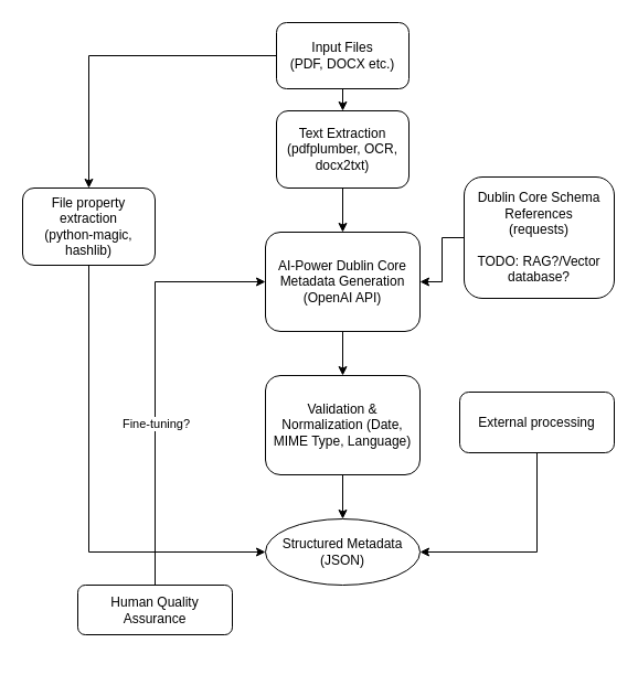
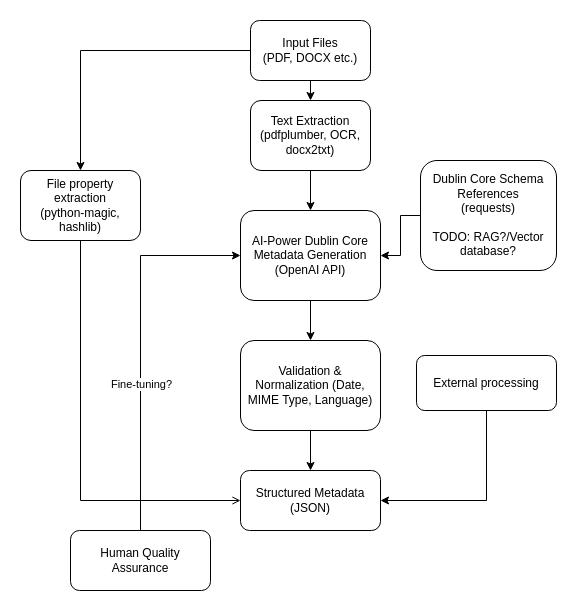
  <mxCell id="0" />
  <mxCell id="1" parent="0" />
  <mxCell id="2" style="edgeStyle=orthogonalEdgeStyle;rounded=0;orthogonalLoop=1;jettySize=auto;html=1;exitX=0.5;exitY=1;exitDx=0;exitDy=0;entryX=0.5;entryY=0;entryDx=0;entryDy=0;" edge="1" parent="1" source="4" target="6"><mxGeometry relative="1" as="geometry" /></mxCell>
  <mxCell id="3" style="edgeStyle=orthogonalEdgeStyle;rounded=0;orthogonalLoop=1;jettySize=auto;html=1;exitX=0;exitY=0.5;exitDx=0;exitDy=0;entryX=0.5;entryY=0;entryDx=0;entryDy=0;" edge="1" parent="1" source="4" target="14"><mxGeometry relative="1" as="geometry" /></mxCell>
  <mxCell id="4" value="Input Files&lt;div&gt;(PDF, DOCX etc.)&lt;/div&gt;" style="rounded=1;whiteSpace=wrap;html=1;fontSize=12;glass=0;strokeWidth=1;shadow=0;verticalAlign=middle;" parent="1" vertex="1"><mxGeometry x="250" y="20" width="120" height="60" as="geometry" /></mxCell>
  <mxCell id="5" style="edgeStyle=orthogonalEdgeStyle;rounded=0;orthogonalLoop=1;jettySize=auto;html=1;exitX=0.5;exitY=1;exitDx=0;exitDy=0;entryX=0.5;entryY=0;entryDx=0;entryDy=0;" edge="1" parent="1" source="6" target="8"><mxGeometry relative="1" as="geometry" /></mxCell>
  <mxCell id="6" value="Text Extraction&lt;div&gt;(pdfplumber, OCR, docx2txt&lt;span style=&quot;background-color: transparent; color: light-dark(rgb(0, 0, 0), rgb(255, 255, 255));&quot;&gt;)&lt;/span&gt;&lt;/div&gt;" style="rounded=1;whiteSpace=wrap;html=1;fontSize=12;glass=0;strokeWidth=1;shadow=0;verticalAlign=middle;" vertex="1" parent="1"><mxGeometry x="250" y="100" width="120" height="70" as="geometry" /></mxCell>
  <mxCell id="7" style="edgeStyle=orthogonalEdgeStyle;rounded=0;orthogonalLoop=1;jettySize=auto;html=1;exitX=0.5;exitY=1;exitDx=0;exitDy=0;entryX=0.5;entryY=0;entryDx=0;entryDy=0;" edge="1" parent="1" source="8" target="11"><mxGeometry relative="1" as="geometry" /></mxCell>
  <mxCell id="8" value="AI-Power Dublin Core Metadata Generation (OpenAI API&lt;span style=&quot;background-color: transparent; color: light-dark(rgb(0, 0, 0), rgb(255, 255, 255));&quot;&gt;)&lt;/span&gt;" style="rounded=1;whiteSpace=wrap;html=1;fontSize=12;glass=0;strokeWidth=1;shadow=0;verticalAlign=middle;" vertex="1" parent="1"><mxGeometry x="240" y="210" width="140" height="90" as="geometry" /></mxCell>
  <mxCell id="9" style="edgeStyle=orthogonalEdgeStyle;rounded=0;orthogonalLoop=1;jettySize=auto;html=1;exitX=0;exitY=0.5;exitDx=0;exitDy=0;entryX=1;entryY=0.5;entryDx=0;entryDy=0;" edge="1" parent="1" source="10" target="8"><mxGeometry relative="1" as="geometry" /></mxCell>
  <mxCell id="10" value="Dublin Core Schema References&lt;div&gt;(requests)&lt;/div&gt;&lt;div&gt;&lt;br&gt;&lt;/div&gt;&lt;div&gt;TODO: RAG?/Vector database?&lt;/div&gt;" style="rounded=1;whiteSpace=wrap;html=1;fontSize=12;glass=0;strokeWidth=1;shadow=0;verticalAlign=middle;" vertex="1" parent="1"><mxGeometry x="420" y="160" width="136" height="110" as="geometry" /></mxCell>
  <mxCell id="11" value="Validation &amp;amp; Normalization (Date, MIME Type, Language)" style="rounded=1;whiteSpace=wrap;html=1;fontSize=12;glass=0;strokeWidth=1;shadow=0;verticalAlign=middle;" vertex="1" parent="1"><mxGeometry x="240" y="340" width="140" height="90" as="geometry" /></mxCell>
  <mxCell id="12" style="edgeStyle=orthogonalEdgeStyle;rounded=0;orthogonalLoop=1;jettySize=auto;html=1;exitX=0.5;exitY=1;exitDx=0;exitDy=0;entryX=0.5;entryY=0;entryDx=0;entryDy=0;" edge="1" parent="1" source="11" target="15"><mxGeometry relative="1" as="geometry"><mxPoint x="310" y="560" as="sourcePoint" /></mxGeometry></mxCell>
- <mxCell id="13" style="edgeStyle=orthogonalEdgeStyle;rounded=0;orthogonalLoop=1;jettySize=auto;html=1;exitX=0.5;exitY=1;exitDx=0;exitDy=0;entryX=0;entryY=0.5;entryDx=0;entryDy=0;" edge="1" parent="1" source="14" target="15"><mxGeometry relative="1" as="geometry" /></mxCell>
+ <mxCell id="13" style="edgeStyle=orthogonalEdgeStyle;rounded=0;orthogonalLoop=1;jettySize=auto;html=1;exitX=0.5;exitY=1;exitDx=0;exitDy=0;entryX=0;entryY=0.5;entryDx=0;entryDy=0;endArrow=open;" edge="1" parent="1" source="14" target="15"><mxGeometry relative="1" as="geometry" /></mxCell>
  <mxCell id="14" value="File property extraction&lt;div&gt;(python-magic, hashlib)&lt;/div&gt;" style="rounded=1;whiteSpace=wrap;html=1;fontSize=12;glass=0;strokeWidth=1;shadow=0;verticalAlign=middle;" vertex="1" parent="1"><mxGeometry x="20" y="170" width="120" height="70" as="geometry" /></mxCell>
- <mxCell id="15" value="Structured Metadata&lt;div&gt;(JSON)&lt;/div&gt;" style="ellipse;whiteSpace=wrap;html=1;fontSize=12;glass=0;strokeWidth=1;shadow=0;verticalAlign=middle;" vertex="1" parent="1"><mxGeometry x="240" y="470" width="140" height="60" as="geometry" /></mxCell>
+ <mxCell id="15" value="Structured Metadata&lt;div&gt;(JSON)&lt;/div&gt;" style="rounded=1;whiteSpace=wrap;html=1;fontSize=12;glass=0;strokeWidth=1;shadow=0;verticalAlign=middle;" vertex="1" parent="1"><mxGeometry x="240" y="470" width="140" height="60" as="geometry" /></mxCell>
  <mxCell id="16" style="edgeStyle=orthogonalEdgeStyle;rounded=0;orthogonalLoop=1;jettySize=auto;html=1;exitX=0.5;exitY=1;exitDx=0;exitDy=0;entryX=1;entryY=0.5;entryDx=0;entryDy=0;" edge="1" parent="1" source="17" target="15"><mxGeometry relative="1" as="geometry" /></mxCell>
  <mxCell id="17" value="External processing" style="rounded=1;whiteSpace=wrap;html=1;fontSize=12;glass=0;strokeWidth=1;shadow=0;verticalAlign=middle;" vertex="1" parent="1"><mxGeometry x="416" y="355" width="140" height="55" as="geometry" /></mxCell>
  <mxCell id="18" style="edgeStyle=orthogonalEdgeStyle;rounded=0;orthogonalLoop=1;jettySize=auto;html=1;exitX=0.5;exitY=0;exitDx=0;exitDy=0;entryX=0;entryY=0.5;entryDx=0;entryDy=0;" edge="1" parent="1" source="20" target="8"><mxGeometry relative="1" as="geometry" /></mxCell>
  <mxCell id="19" value="Fine-tuning?" style="edgeLabel;html=1;align=center;verticalAlign=middle;resizable=0;points=[];" vertex="1" connectable="0" parent="18"><mxGeometry x="-0.216" relative="1" as="geometry"><mxPoint as="offset" /></mxGeometry></mxCell>
- <mxCell id="20" value="Human Quality Assurance" style="rounded=1;whiteSpace=wrap;html=1;fontSize=12;glass=0;strokeWidth=1;shadow=0;verticalAlign=middle;" vertex="1" parent="1"><mxGeometry x="70" y="530" width="140" height="45" as="geometry" /></mxCell>
+ <mxCell id="20" value="Human Quality Assurance" style="rounded=1;whiteSpace=wrap;html=1;fontSize=12;glass=0;strokeWidth=1;shadow=0;verticalAlign=middle;" vertex="1" parent="1"><mxGeometry x="70" y="530" width="140" height="60" as="geometry" /></mxCell>
